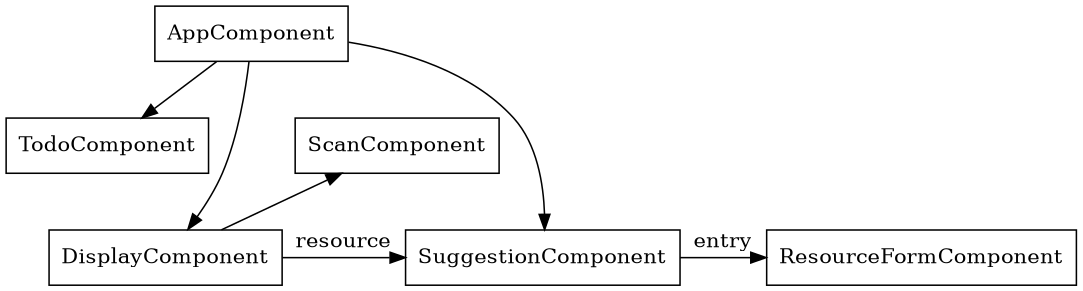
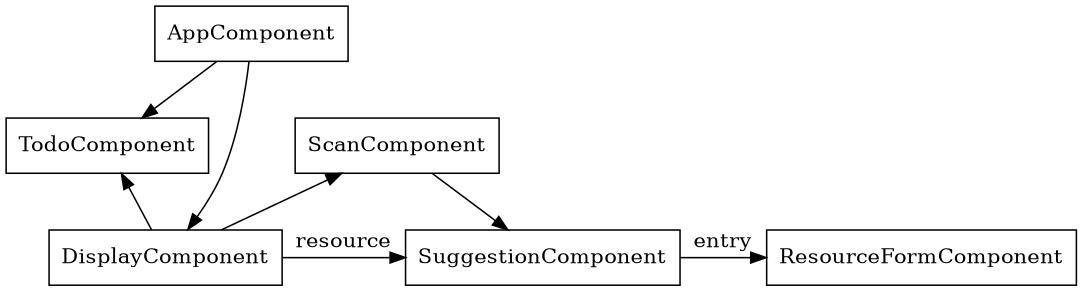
  digraph {
    node [shape=rect]
    ScanComponent
    TodoComponent
    DisplayComponent
    SuggestionComponent
    ResourceFormComponent
    AppComponent
    subgraph sub_1 {
      rank=same
      ScanComponent
      TodoComponent
    }
    subgraph sub_2 {
      rank=same
      DisplayComponent
      SuggestionComponent
      ResourceFormComponent
    }
    DisplayComponent -> ScanComponent
+   DisplayComponent -> TodoComponent
    DisplayComponent -> SuggestionComponent [label=resource]
    SuggestionComponent -> ResourceFormComponent [label=entry]
    AppComponent -> TodoComponent
    AppComponent -> DisplayComponent
-   AppComponent -> SuggestionComponent
+   ScanComponent -> SuggestionComponent
  }
